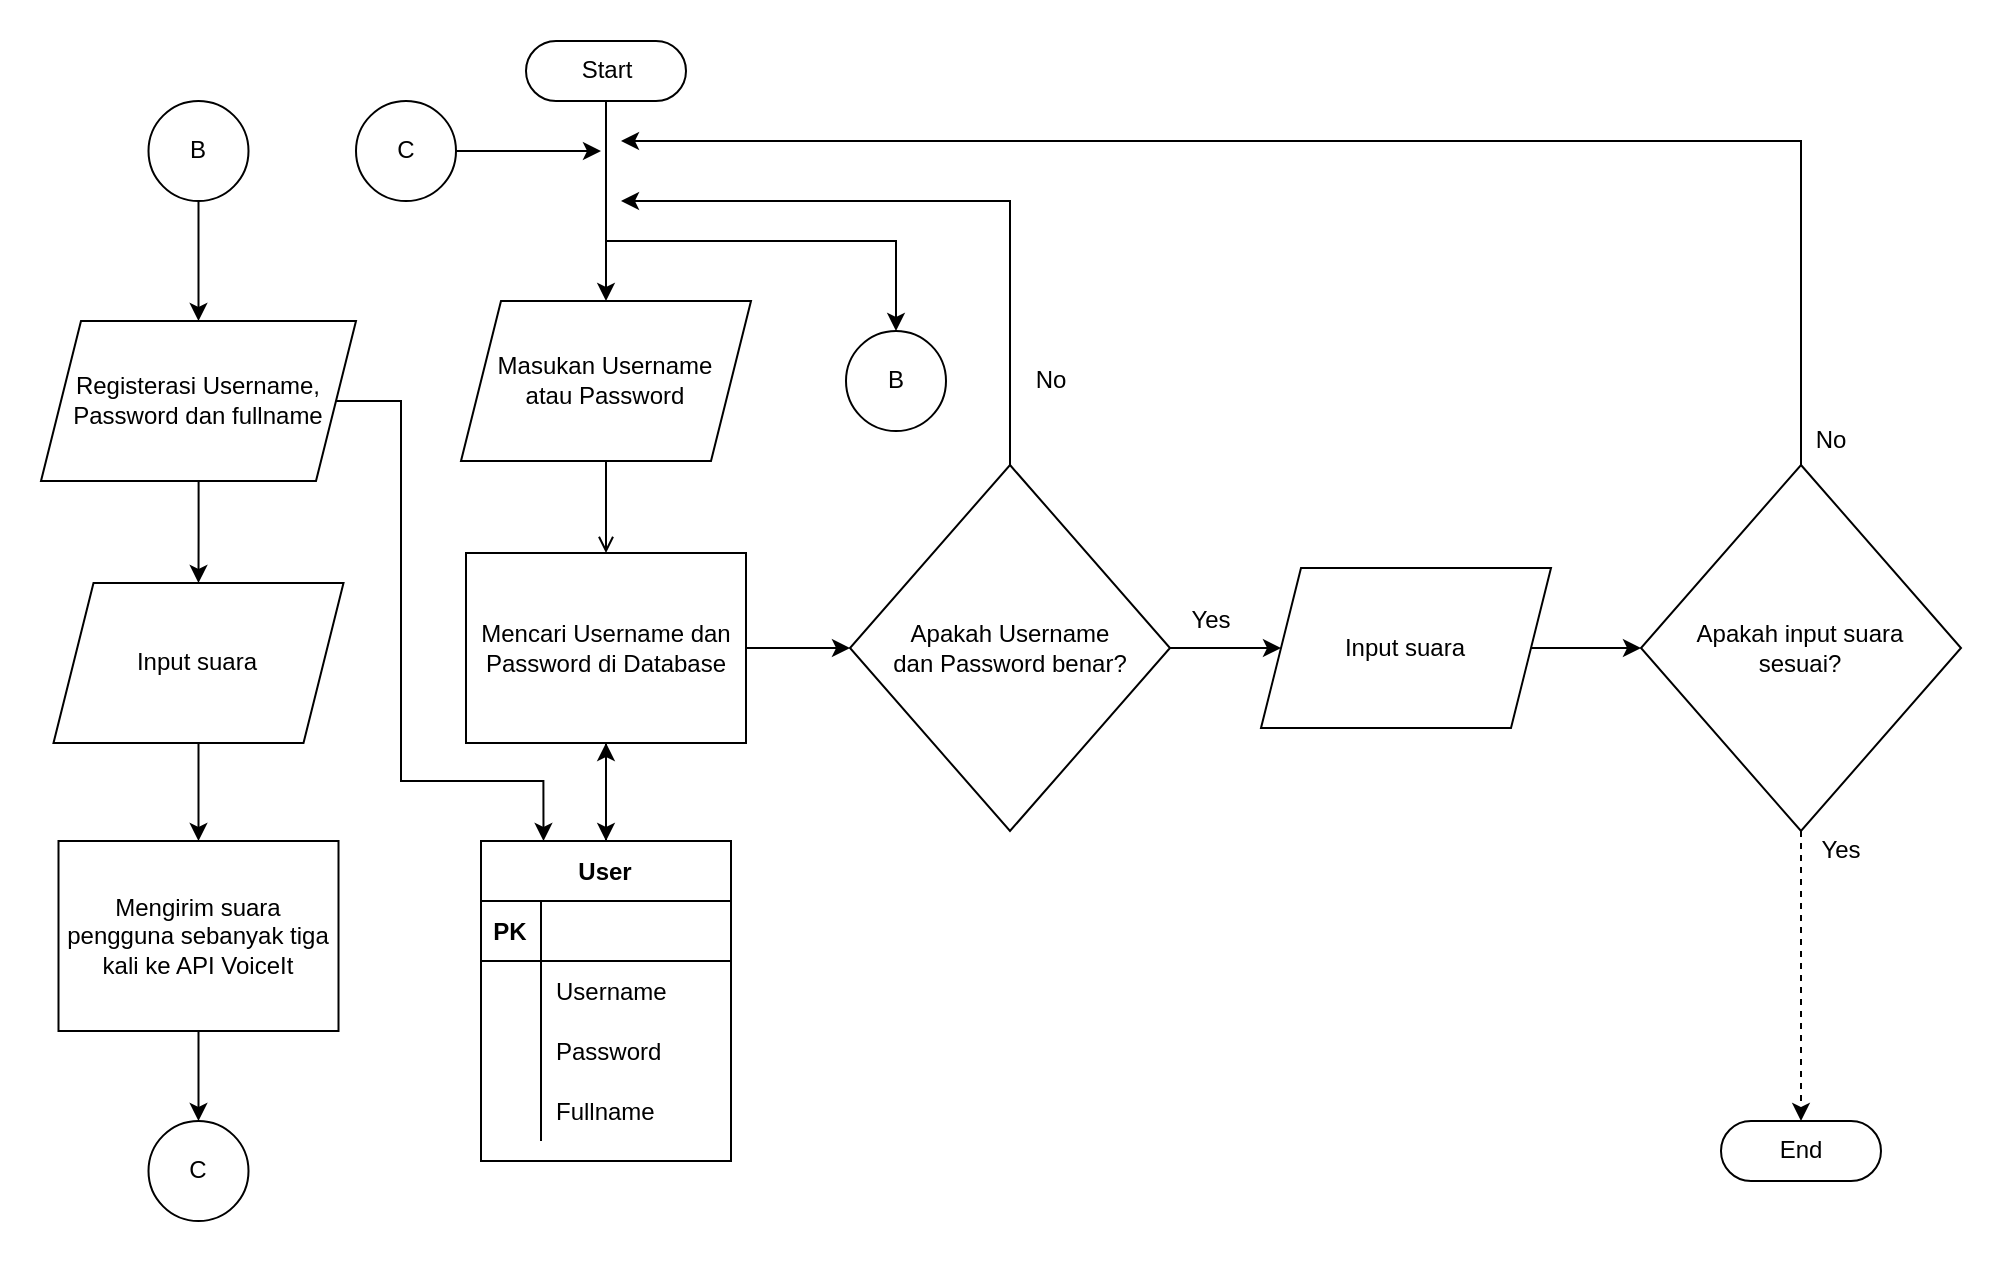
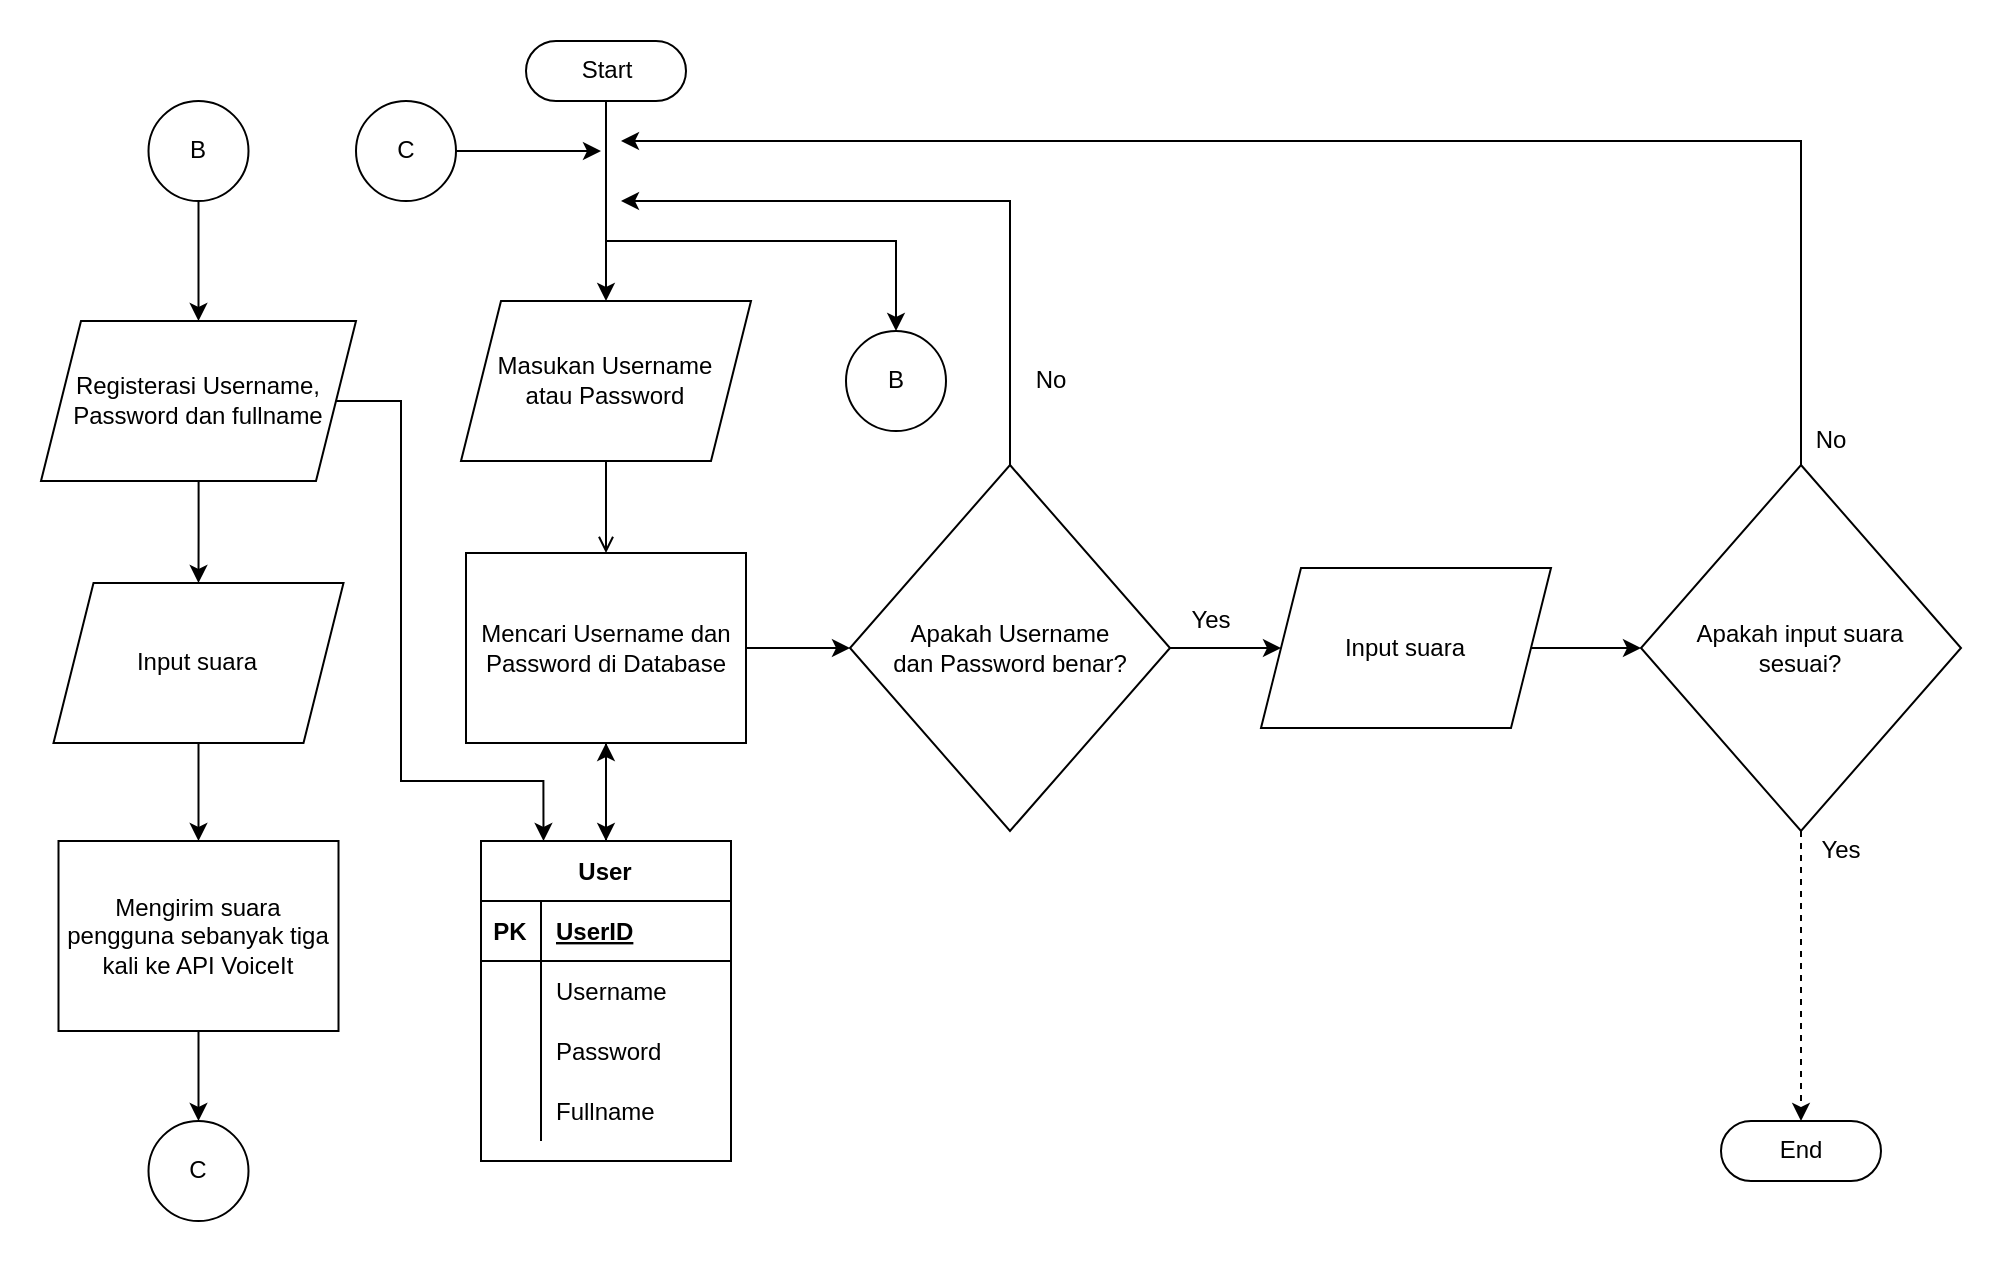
  <mxCell id="0" />
  <mxCell id="1" parent="0" />
  <mxCell id="2" style="edgeStyle=orthogonalEdgeStyle;rounded=0;orthogonalLoop=1;jettySize=auto;html=1;entryX=0.5;entryY=0;entryDx=0;entryDy=0;" parent="1" source="4" target="6" edge="1"><mxGeometry relative="1" as="geometry" /></mxCell>
  <mxCell id="3" style="edgeStyle=orthogonalEdgeStyle;rounded=0;orthogonalLoop=1;jettySize=auto;html=1;entryX=0.5;entryY=0;entryDx=0;entryDy=0;" parent="1" source="4" target="14" edge="1"><mxGeometry relative="1" as="geometry"><mxPoint x="302.5" y="120" as="targetPoint" /><Array as="points"><mxPoint x="302.5" y="120" /><mxPoint x="447.5" y="120" /></Array></mxGeometry></mxCell>
  <mxCell id="4" value="Start" style="html=1;dashed=0;whitespace=wrap;shape=mxgraph.dfd.start" parent="1" vertex="1"><mxGeometry x="262.5" y="20" width="80" height="30" as="geometry" /></mxCell>
  <mxCell id="5" style="edgeStyle=orthogonalEdgeStyle;rounded=0;orthogonalLoop=1;jettySize=auto;html=1;entryX=0.5;entryY=0;entryDx=0;entryDy=0;endArrow=open;" parent="1" source="6" target="9" edge="1"><mxGeometry relative="1" as="geometry" /></mxCell>
  <mxCell id="6" value="Masukan Username&lt;br&gt;atau Password" style="shape=parallelogram;perimeter=parallelogramPerimeter;whiteSpace=wrap;html=1;fixedSize=1;" parent="1" vertex="1"><mxGeometry x="230" y="150" width="145" height="80" as="geometry" /></mxCell>
  <mxCell id="7" style="edgeStyle=orthogonalEdgeStyle;rounded=0;orthogonalLoop=1;jettySize=auto;html=1;exitX=0.5;exitY=1;exitDx=0;exitDy=0;entryX=0.5;entryY=0;entryDx=0;entryDy=0;" parent="1" source="9" target="27" edge="1"><mxGeometry relative="1" as="geometry" /></mxCell>
  <mxCell id="8" style="edgeStyle=orthogonalEdgeStyle;rounded=0;orthogonalLoop=1;jettySize=auto;html=1;entryX=0;entryY=0.5;entryDx=0;entryDy=0;" parent="1" source="9" target="12" edge="1"><mxGeometry relative="1" as="geometry" /></mxCell>
  <mxCell id="9" value="Mencari Username dan Password di Database" style="rounded=0;whiteSpace=wrap;html=1;" parent="1" vertex="1"><mxGeometry x="232.5" y="276" width="140" height="95" as="geometry" /></mxCell>
  <mxCell id="10" style="edgeStyle=orthogonalEdgeStyle;rounded=0;orthogonalLoop=1;jettySize=auto;html=1;exitX=0.5;exitY=0;exitDx=0;exitDy=0;" parent="1" source="12" edge="1"><mxGeometry relative="1" as="geometry"><mxPoint x="310" y="100" as="targetPoint" /><Array as="points"><mxPoint x="505" y="100" /></Array></mxGeometry></mxCell>
  <mxCell id="11" style="edgeStyle=orthogonalEdgeStyle;rounded=0;orthogonalLoop=1;jettySize=auto;html=1;entryX=0;entryY=0.5;entryDx=0;entryDy=0;" parent="1" source="12" target="45" edge="1"><mxGeometry relative="1" as="geometry" /></mxCell>
  <mxCell id="12" value="Apakah Username&lt;br&gt;dan Password benar?" style="rhombus;whiteSpace=wrap;html=1;" parent="1" vertex="1"><mxGeometry x="424.5" y="232" width="160" height="183" as="geometry" /></mxCell>
  <mxCell id="13" style="edgeStyle=orthogonalEdgeStyle;rounded=0;orthogonalLoop=1;jettySize=auto;html=1;exitX=0.5;exitY=0;exitDx=0;exitDy=0;entryX=0.5;entryY=1;entryDx=0;entryDy=0;" parent="1" source="27" target="9" edge="1"><mxGeometry relative="1" as="geometry" /></mxCell>
  <mxCell id="14" value="B" style="ellipse;whiteSpace=wrap;html=1;aspect=fixed;" parent="1" vertex="1"><mxGeometry x="422.5" y="165" width="50" height="50" as="geometry" /></mxCell>
  <mxCell id="15" style="edgeStyle=orthogonalEdgeStyle;rounded=0;orthogonalLoop=1;jettySize=auto;html=1;entryX=0.5;entryY=0;entryDx=0;entryDy=0;" parent="1" source="16" target="19" edge="1"><mxGeometry relative="1" as="geometry" /></mxCell>
  <mxCell id="16" value="B" style="ellipse;whiteSpace=wrap;html=1;aspect=fixed;" parent="1" vertex="1"><mxGeometry x="73.75" y="50" width="50" height="50" as="geometry" /></mxCell>
  <mxCell id="17" style="edgeStyle=orthogonalEdgeStyle;rounded=0;orthogonalLoop=1;jettySize=auto;html=1;entryX=0.5;entryY=0;entryDx=0;entryDy=0;" parent="1" source="19" target="21" edge="1"><mxGeometry relative="1" as="geometry" /></mxCell>
  <mxCell id="18" style="edgeStyle=orthogonalEdgeStyle;rounded=0;orthogonalLoop=1;jettySize=auto;html=1;entryX=0.25;entryY=0;entryDx=0;entryDy=0;" edge="1" parent="1" source="19" target="27"><mxGeometry relative="1" as="geometry"><Array as="points"><mxPoint x="200" y="200" /><mxPoint x="200" y="390" /><mxPoint x="271" y="390" /></Array></mxGeometry></mxCell>
  <mxCell id="19" value="Registerasi Username, Password dan fullname" style="shape=parallelogram;perimeter=parallelogramPerimeter;whiteSpace=wrap;html=1;fixedSize=1;" parent="1" vertex="1"><mxGeometry x="20" y="160" width="157.5" height="80" as="geometry" /></mxCell>
  <mxCell id="20" style="edgeStyle=orthogonalEdgeStyle;rounded=0;orthogonalLoop=1;jettySize=auto;html=1;entryX=0.5;entryY=0;entryDx=0;entryDy=0;" parent="1" source="21" target="23" edge="1"><mxGeometry relative="1" as="geometry" /></mxCell>
  <mxCell id="21" value="Input suara" style="shape=parallelogram;perimeter=parallelogramPerimeter;whiteSpace=wrap;html=1;fixedSize=1;" parent="1" vertex="1"><mxGeometry x="26.25" y="291" width="145" height="80" as="geometry" /></mxCell>
  <mxCell id="22" style="edgeStyle=orthogonalEdgeStyle;rounded=0;orthogonalLoop=1;jettySize=auto;html=1;entryX=0.5;entryY=0;entryDx=0;entryDy=0;" parent="1" source="23" target="24" edge="1"><mxGeometry relative="1" as="geometry" /></mxCell>
  <mxCell id="23" value="Mengirim suara pengguna sebanyak tiga kali ke API VoiceIt" style="rounded=0;whiteSpace=wrap;html=1;" parent="1" vertex="1"><mxGeometry x="28.75" y="420" width="140" height="95" as="geometry" /></mxCell>
  <mxCell id="24" value="C" style="ellipse;whiteSpace=wrap;html=1;aspect=fixed;" parent="1" vertex="1"><mxGeometry x="73.75" y="560" width="50" height="50" as="geometry" /></mxCell>
  <mxCell id="25" style="edgeStyle=orthogonalEdgeStyle;rounded=0;orthogonalLoop=1;jettySize=auto;html=1;" parent="1" source="26" edge="1"><mxGeometry relative="1" as="geometry"><mxPoint x="300" y="75" as="targetPoint" /></mxGeometry></mxCell>
  <mxCell id="26" value="C" style="ellipse;whiteSpace=wrap;html=1;aspect=fixed;" parent="1" vertex="1"><mxGeometry x="177.5" y="50" width="50" height="50" as="geometry" /></mxCell>
  <mxCell id="27" value="User" style="shape=table;startSize=30;container=1;collapsible=1;childLayout=tableLayout;fixedRows=1;rowLines=0;fontStyle=1;align=center;resizeLast=1;" parent="1" vertex="1"><mxGeometry x="240" y="420" width="125" height="160" as="geometry"><mxRectangle x="340" y="460" width="60" height="30" as="alternateBounds" /></mxGeometry></mxCell>
  <mxCell id="28" value="" style="shape=partialRectangle;collapsible=0;dropTarget=0;pointerEvents=0;fillColor=none;top=0;left=0;bottom=1;right=0;points=[[0,0.5],[1,0.5]];portConstraint=eastwest;" parent="27" vertex="1"><mxGeometry y="30" width="125" height="30" as="geometry" /></mxCell>
  <mxCell id="29" value="PK" style="shape=partialRectangle;connectable=0;fillColor=none;top=0;left=0;bottom=0;right=0;fontStyle=1;overflow=hidden;" parent="28" vertex="1"><mxGeometry width="30" height="30" as="geometry" /></mxCell>
+ <mxCell id="30" value="UserID" style="shape=partialRectangle;connectable=0;fillColor=none;top=0;left=0;bottom=0;right=0;align=left;spacingLeft=6;fontStyle=5;overflow=hidden;" parent="28" vertex="1"><mxGeometry x="30" width="95" height="30" as="geometry" /></mxCell>
  <mxCell id="31" value="" style="shape=partialRectangle;collapsible=0;dropTarget=0;pointerEvents=0;fillColor=none;top=0;left=0;bottom=0;right=0;points=[[0,0.5],[1,0.5]];portConstraint=eastwest;" parent="27" vertex="1"><mxGeometry y="60" width="125" height="30" as="geometry" /></mxCell>
  <mxCell id="32" value="" style="shape=partialRectangle;connectable=0;fillColor=none;top=0;left=0;bottom=0;right=0;editable=1;overflow=hidden;" parent="31" vertex="1"><mxGeometry width="30" height="30" as="geometry" /></mxCell>
  <mxCell id="33" value="Username" style="shape=partialRectangle;connectable=0;fillColor=none;top=0;left=0;bottom=0;right=0;align=left;spacingLeft=6;overflow=hidden;" parent="31" vertex="1"><mxGeometry x="30" width="95" height="30" as="geometry" /></mxCell>
  <mxCell id="34" value="" style="shape=partialRectangle;collapsible=0;dropTarget=0;pointerEvents=0;fillColor=none;top=0;left=0;bottom=0;right=0;points=[[0,0.5],[1,0.5]];portConstraint=eastwest;" parent="27" vertex="1"><mxGeometry y="90" width="125" height="30" as="geometry" /></mxCell>
  <mxCell id="35" value="" style="shape=partialRectangle;connectable=0;fillColor=none;top=0;left=0;bottom=0;right=0;editable=1;overflow=hidden;" parent="34" vertex="1"><mxGeometry width="30" height="30" as="geometry" /></mxCell>
  <mxCell id="36" value="Password" style="shape=partialRectangle;connectable=0;fillColor=none;top=0;left=0;bottom=0;right=0;align=left;spacingLeft=6;overflow=hidden;" parent="34" vertex="1"><mxGeometry x="30" width="95" height="30" as="geometry" /></mxCell>
  <mxCell id="37" value="" style="shape=partialRectangle;collapsible=0;dropTarget=0;pointerEvents=0;fillColor=none;top=0;left=0;bottom=0;right=0;points=[[0,0.5],[1,0.5]];portConstraint=eastwest;" parent="27" vertex="1"><mxGeometry y="120" width="125" height="30" as="geometry" /></mxCell>
  <mxCell id="38" value="" style="shape=partialRectangle;connectable=0;fillColor=none;top=0;left=0;bottom=0;right=0;editable=1;overflow=hidden;" parent="37" vertex="1"><mxGeometry width="30" height="30" as="geometry" /></mxCell>
  <mxCell id="39" value="Fullname" style="shape=partialRectangle;connectable=0;fillColor=none;top=0;left=0;bottom=0;right=0;align=left;spacingLeft=6;overflow=hidden;" parent="37" vertex="1"><mxGeometry x="30" width="95" height="30" as="geometry" /></mxCell>
  <mxCell id="40" style="edgeStyle=orthogonalEdgeStyle;rounded=0;orthogonalLoop=1;jettySize=auto;html=1;exitX=0.5;exitY=0;exitDx=0;exitDy=0;" parent="1" source="42" edge="1"><mxGeometry relative="1" as="geometry"><mxPoint x="310" y="70" as="targetPoint" /><Array as="points"><mxPoint x="900" y="70" /></Array></mxGeometry></mxCell>
  <mxCell id="41" style="edgeStyle=orthogonalEdgeStyle;rounded=0;orthogonalLoop=1;jettySize=auto;html=1;entryX=0.5;entryY=0.5;entryDx=0;entryDy=-15;entryPerimeter=0;dashed=1;" parent="1" source="42" target="43" edge="1"><mxGeometry relative="1" as="geometry"><mxPoint x="900" y="560" as="targetPoint" /></mxGeometry></mxCell>
  <mxCell id="42" value="Apakah input suara &lt;br&gt;sesuai?" style="rhombus;whiteSpace=wrap;html=1;" parent="1" vertex="1"><mxGeometry x="820" y="232" width="160" height="183" as="geometry" /></mxCell>
  <mxCell id="43" value="End" style="html=1;dashed=0;whitespace=wrap;shape=mxgraph.dfd.start" parent="1" vertex="1"><mxGeometry x="860" y="560" width="80" height="30" as="geometry" /></mxCell>
  <mxCell id="44" style="edgeStyle=orthogonalEdgeStyle;rounded=0;orthogonalLoop=1;jettySize=auto;html=1;entryX=0;entryY=0.5;entryDx=0;entryDy=0;" parent="1" source="45" target="42" edge="1"><mxGeometry relative="1" as="geometry" /></mxCell>
  <mxCell id="45" value="Input suara" style="shape=parallelogram;perimeter=parallelogramPerimeter;whiteSpace=wrap;html=1;fixedSize=1;" parent="1" vertex="1"><mxGeometry x="630" y="283.5" width="145" height="80" as="geometry" /></mxCell>
  <mxCell id="46" value="No" style="text;html=1;align=center;verticalAlign=middle;resizable=0;points=[];autosize=1;" vertex="1" parent="1"><mxGeometry x="510" y="180" width="30" height="20" as="geometry" /></mxCell>
  <mxCell id="47" value="Yes" style="text;html=1;align=center;verticalAlign=middle;resizable=0;points=[];autosize=1;" vertex="1" parent="1"><mxGeometry x="584.5" y="300" width="40" height="20" as="geometry" /></mxCell>
  <mxCell id="48" value="No" style="text;html=1;align=center;verticalAlign=middle;resizable=0;points=[];autosize=1;" vertex="1" parent="1"><mxGeometry x="900" y="210" width="30" height="20" as="geometry" /></mxCell>
  <mxCell id="49" value="Yes" style="text;html=1;align=center;verticalAlign=middle;resizable=0;points=[];autosize=1;" vertex="1" parent="1"><mxGeometry x="900" y="415" width="40" height="20" as="geometry" /></mxCell>
